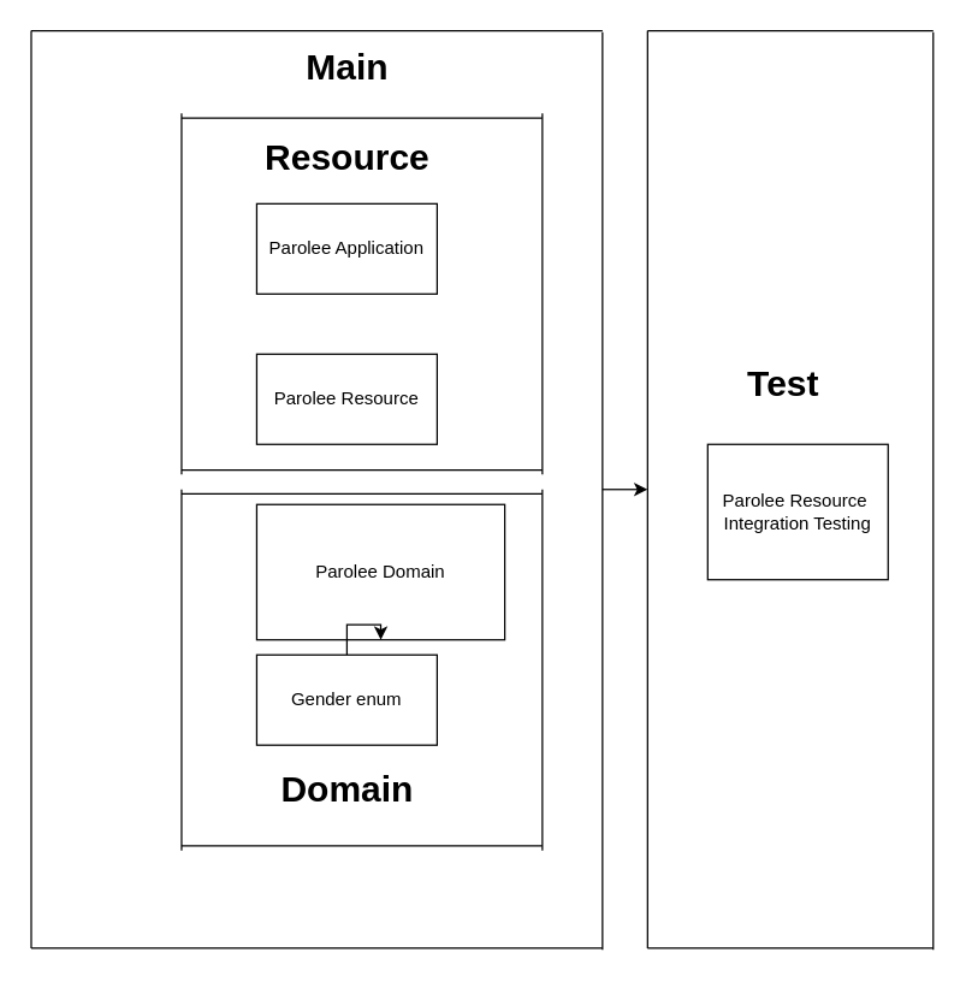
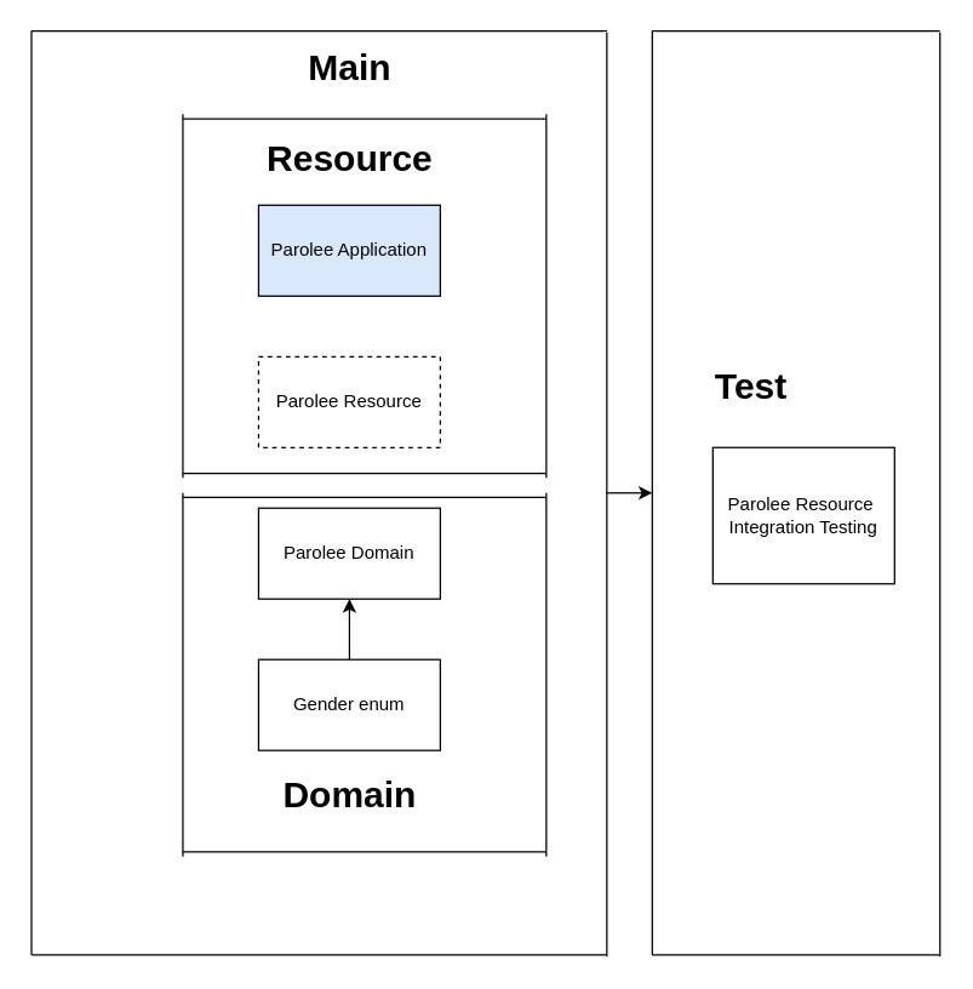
  <mxCell id="0" />
  <mxCell id="1" parent="0" />
- <mxCell id="2" value="Parolee Application" style="rounded=0;whiteSpace=wrap;html=1;" vertex="1" parent="1"><mxGeometry x="170" y="135" width="120" height="60" as="geometry" /></mxCell>
- <mxCell id="3" value="Parolee Resource" style="whiteSpace=wrap;html=1;" vertex="1" parent="1"><mxGeometry x="170" y="235" width="120" height="60" as="geometry" /></mxCell>
- <mxCell id="4" value="Parolee Domain" style="whiteSpace=wrap;html=1;" vertex="1" parent="1"><mxGeometry x="170" y="335" width="165" height="90" as="geometry" /></mxCell>
+ <mxCell id="2" value="Parolee Application" style="rounded=0;whiteSpace=wrap;html=1;fillColor=#dae8fc;" vertex="1" parent="1"><mxGeometry x="170" y="135" width="120" height="60" as="geometry" /></mxCell>
+ <mxCell id="3" value="Parolee Resource" style="whiteSpace=wrap;html=1;dashed=1;" vertex="1" parent="1"><mxGeometry x="170" y="235" width="120" height="60" as="geometry" /></mxCell>
+ <mxCell id="4" value="Parolee Domain" style="whiteSpace=wrap;html=1;" vertex="1" parent="1"><mxGeometry x="170" y="335" width="120" height="60" as="geometry" /></mxCell>
  <mxCell id="5" style="edgeStyle=orthogonalEdgeStyle;rounded=0;orthogonalLoop=1;jettySize=auto;html=1;entryX=0.5;entryY=1;entryDx=0;entryDy=0;" edge="1" parent="1" source="6" target="4"><mxGeometry relative="1" as="geometry" /></mxCell>
  <mxCell id="6" value="Gender enum" style="whiteSpace=wrap;html=1;" vertex="1" parent="1"><mxGeometry x="170" y="435" width="120" height="60" as="geometry" /></mxCell>
  <mxCell id="7" value="" style="shape=link;html=1;rounded=0;width=234;" edge="1" parent="1"><mxGeometry width="100" relative="1" as="geometry"><mxPoint x="120" y="195" as="sourcePoint" /><mxPoint x="360" y="195" as="targetPoint" /></mxGeometry></mxCell>
  <mxCell id="8" value="" style="endArrow=none;html=1;rounded=0;" edge="1" parent="1"><mxGeometry width="50" height="50" relative="1" as="geometry"><mxPoint x="120" y="315" as="sourcePoint" /><mxPoint x="120" y="75" as="targetPoint" /></mxGeometry></mxCell>
  <mxCell id="9" value="" style="endArrow=none;html=1;rounded=0;" edge="1" parent="1"><mxGeometry width="50" height="50" relative="1" as="geometry"><mxPoint x="360" y="315" as="sourcePoint" /><mxPoint x="360" y="75" as="targetPoint" /></mxGeometry></mxCell>
  <mxCell id="10" value="" style="shape=link;html=1;rounded=0;width=234;" edge="1" parent="1"><mxGeometry width="100" relative="1" as="geometry"><mxPoint x="120" y="445" as="sourcePoint" /><mxPoint x="360" y="445" as="targetPoint" /></mxGeometry></mxCell>
  <mxCell id="11" value="" style="endArrow=none;html=1;rounded=0;" edge="1" parent="1"><mxGeometry width="50" height="50" relative="1" as="geometry"><mxPoint x="120" y="565" as="sourcePoint" /><mxPoint x="120" y="325" as="targetPoint" /></mxGeometry></mxCell>
  <mxCell id="12" value="" style="endArrow=none;html=1;rounded=0;" edge="1" parent="1"><mxGeometry width="50" height="50" relative="1" as="geometry"><mxPoint x="360" y="565" as="sourcePoint" /><mxPoint x="360" y="325" as="targetPoint" /></mxGeometry></mxCell>
  <mxCell id="13" value="Resource" style="text;strokeColor=none;fillColor=none;html=1;fontSize=24;fontStyle=1;verticalAlign=middle;align=center;" vertex="1" parent="1"><mxGeometry x="180" y="85" width="100" height="40" as="geometry" /></mxCell>
  <mxCell id="14" value="Domain" style="text;strokeColor=none;fillColor=none;html=1;fontSize=24;fontStyle=1;verticalAlign=middle;align=center;" vertex="1" parent="1"><mxGeometry x="180" y="505" width="100" height="40" as="geometry" /></mxCell>
  <mxCell id="15" value="" style="shape=link;html=1;rounded=0;width=610;" edge="1" parent="1"><mxGeometry width="100" relative="1" as="geometry"><mxPoint x="20" y="325" as="sourcePoint" /><mxPoint x="400" y="325" as="targetPoint" /></mxGeometry></mxCell>
  <mxCell id="16" value="" style="endArrow=none;html=1;rounded=0;" edge="1" parent="1"><mxGeometry width="50" height="50" relative="1" as="geometry"><mxPoint x="20" y="630" as="sourcePoint" /><mxPoint x="20" y="20" as="targetPoint" /></mxGeometry></mxCell>
  <mxCell id="17" value="" style="endArrow=none;html=1;rounded=0;" edge="1" parent="1"><mxGeometry width="50" height="50" relative="1" as="geometry"><mxPoint x="400" y="631" as="sourcePoint" /><mxPoint x="400" y="21" as="targetPoint" /></mxGeometry></mxCell>
  <mxCell id="18" value="Main" style="text;strokeColor=none;fillColor=none;html=1;fontSize=24;fontStyle=1;verticalAlign=middle;align=center;" vertex="1" parent="1"><mxGeometry x="180" y="25" width="100" height="40" as="geometry" /></mxCell>
  <mxCell id="19" value="" style="endArrow=none;html=1;rounded=0;" edge="1" parent="1"><mxGeometry width="50" height="50" relative="1" as="geometry"><mxPoint x="430" y="630" as="sourcePoint" /><mxPoint x="430" y="20" as="targetPoint" /></mxGeometry></mxCell>
  <mxCell id="20" value="" style="endArrow=none;html=1;rounded=0;" edge="1" parent="1"><mxGeometry width="50" height="50" relative="1" as="geometry"><mxPoint x="620" y="631" as="sourcePoint" /><mxPoint x="620" y="21" as="targetPoint" /></mxGeometry></mxCell>
- <mxCell id="21" value="Test" style="text;strokeColor=none;fillColor=none;html=1;fontSize=24;fontStyle=1;verticalAlign=middle;align=center;" vertex="1" parent="1"><mxGeometry x="470" y="235" width="100" height="40" as="geometry" /></mxCell>
+ <mxCell id="21" value="Test" style="text;strokeColor=none;fillColor=none;html=1;fontSize=24;fontStyle=1;verticalAlign=middle;align=center;" vertex="1" parent="1"><mxGeometry x="445" y="235" width="100" height="40" as="geometry" /></mxCell>
  <mxCell id="22" value="" style="endArrow=classic;html=1;rounded=0;" edge="1" parent="1"><mxGeometry width="50" height="50" relative="1" as="geometry"><mxPoint x="400" y="325" as="sourcePoint" /><mxPoint x="430" y="325" as="targetPoint" /></mxGeometry></mxCell>
  <mxCell id="23" value="Parolee Resource&amp;nbsp;&lt;br&gt;&lt;span&gt;Integration Testing&lt;br&gt;&lt;/span&gt;" style="rounded=0;whiteSpace=wrap;html=1;" vertex="1" parent="1"><mxGeometry x="470" y="295" width="120" height="90" as="geometry" /></mxCell>
  <mxCell id="24" value="" style="shape=link;html=1;rounded=0;width=610;endArrow=none;" edge="1" parent="1"><mxGeometry width="100" relative="1" as="geometry"><mxPoint x="430" y="325" as="sourcePoint" /><mxPoint x="620" y="325" as="targetPoint" /></mxGeometry></mxCell>
